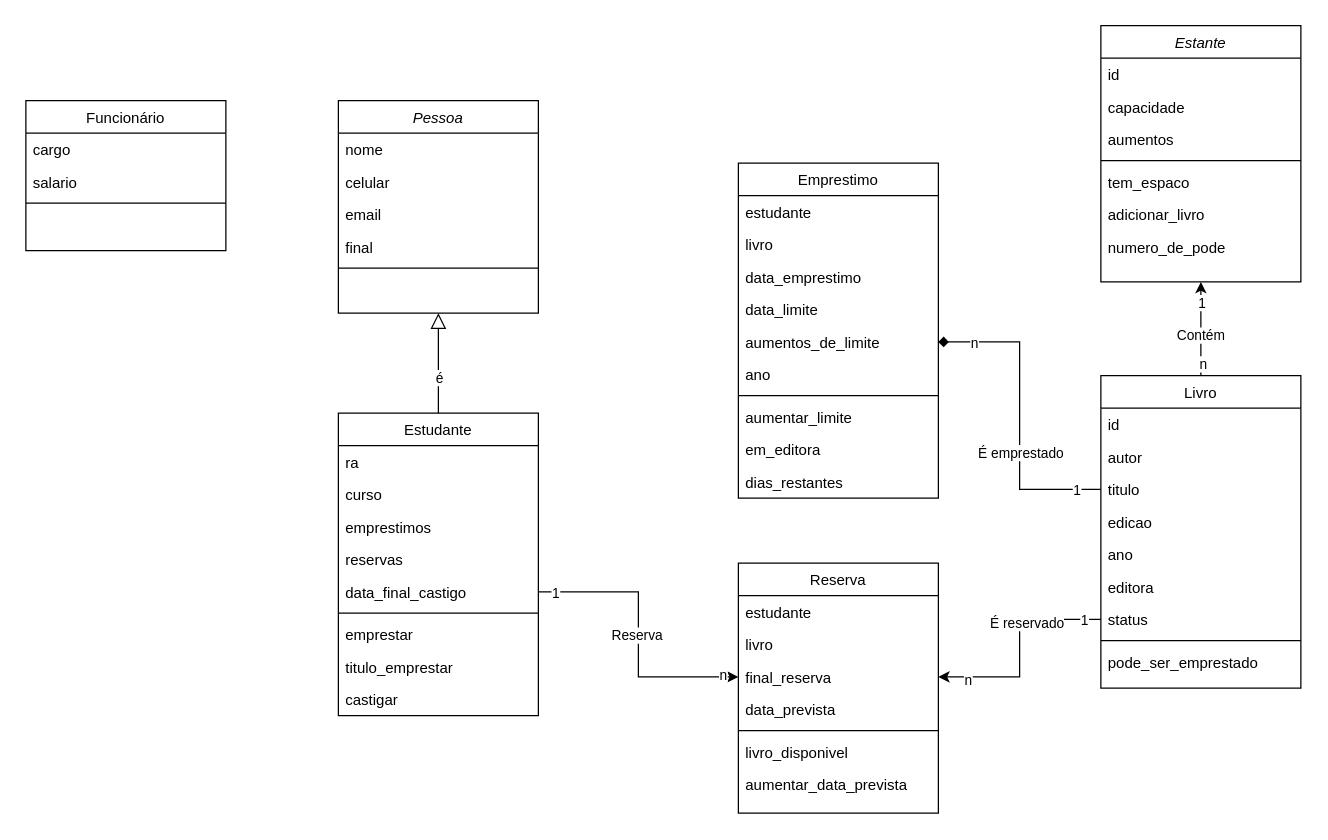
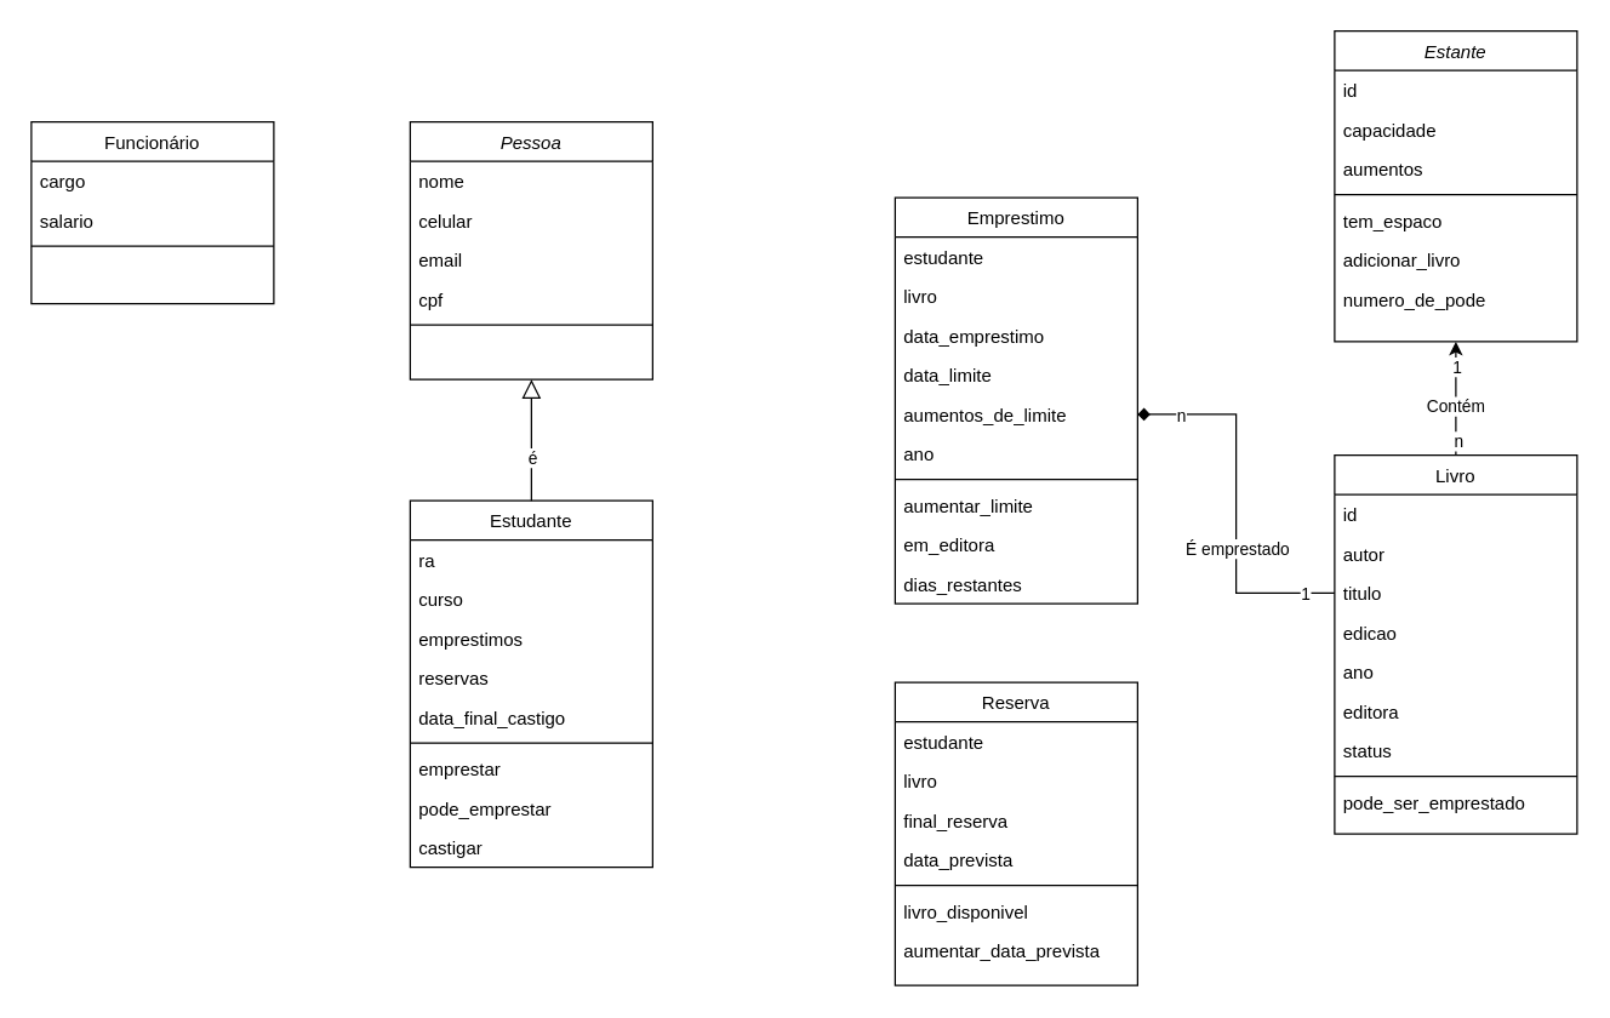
  <mxCell id="0" />
  <mxCell id="1" parent="0" />
  <mxCell id="2" value="Pessoa" style="swimlane;fontStyle=2;align=center;verticalAlign=top;childLayout=stackLayout;horizontal=1;startSize=26;horizontalStack=0;resizeParent=1;resizeLast=0;collapsible=1;marginBottom=0;rounded=0;shadow=0;strokeWidth=1;" parent="1" vertex="1"><mxGeometry x="270" y="80" width="160" height="170" as="geometry"><mxRectangle x="230" y="140" width="160" height="26" as="alternateBounds" /></mxGeometry></mxCell>
  <mxCell id="3" value="nome" style="text;align=left;verticalAlign=top;spacingLeft=4;spacingRight=4;overflow=hidden;rotatable=0;points=[[0,0.5],[1,0.5]];portConstraint=eastwest;" parent="2" vertex="1"><mxGeometry y="26" width="160" height="26" as="geometry" /></mxCell>
  <mxCell id="4" value="celular" style="text;align=left;verticalAlign=top;spacingLeft=4;spacingRight=4;overflow=hidden;rotatable=0;points=[[0,0.5],[1,0.5]];portConstraint=eastwest;rounded=0;shadow=0;html=0;" parent="2" vertex="1"><mxGeometry y="52" width="160" height="26" as="geometry" /></mxCell>
  <mxCell id="5" value="email" style="text;align=left;verticalAlign=top;spacingLeft=4;spacingRight=4;overflow=hidden;rotatable=0;points=[[0,0.5],[1,0.5]];portConstraint=eastwest;rounded=0;shadow=0;html=0;" vertex="1" parent="2"><mxGeometry y="78" width="160" height="26" as="geometry" /></mxCell>
- <mxCell id="6" value="final" style="text;align=left;verticalAlign=top;spacingLeft=4;spacingRight=4;overflow=hidden;rotatable=0;points=[[0,0.5],[1,0.5]];portConstraint=eastwest;rounded=0;shadow=0;html=0;" vertex="1" parent="2"><mxGeometry y="104" width="160" height="26" as="geometry" /></mxCell>
+ <mxCell id="6" value="cpf" style="text;align=left;verticalAlign=top;spacingLeft=4;spacingRight=4;overflow=hidden;rotatable=0;points=[[0,0.5],[1,0.5]];portConstraint=eastwest;rounded=0;shadow=0;html=0;" vertex="1" parent="2"><mxGeometry y="104" width="160" height="26" as="geometry" /></mxCell>
  <mxCell id="7" value="" style="line;html=1;strokeWidth=1;align=left;verticalAlign=middle;spacingTop=-1;spacingLeft=3;spacingRight=3;rotatable=0;labelPosition=right;points=[];portConstraint=eastwest;" parent="2" vertex="1"><mxGeometry y="130" width="160" height="8" as="geometry" /></mxCell>
  <mxCell id="8" value="Estudante" style="swimlane;fontStyle=0;align=center;verticalAlign=top;childLayout=stackLayout;horizontal=1;startSize=26;horizontalStack=0;resizeParent=1;resizeLast=0;collapsible=1;marginBottom=0;rounded=0;shadow=0;strokeWidth=1;" parent="1" vertex="1"><mxGeometry x="270" y="330" width="160" height="242" as="geometry"><mxRectangle x="130" y="380" width="160" height="26" as="alternateBounds" /></mxGeometry></mxCell>
  <mxCell id="9" value="ra" style="text;align=left;verticalAlign=top;spacingLeft=4;spacingRight=4;overflow=hidden;rotatable=0;points=[[0,0.5],[1,0.5]];portConstraint=eastwest;" parent="8" vertex="1"><mxGeometry y="26" width="160" height="26" as="geometry" /></mxCell>
  <mxCell id="10" value="curso" style="text;align=left;verticalAlign=top;spacingLeft=4;spacingRight=4;overflow=hidden;rotatable=0;points=[[0,0.5],[1,0.5]];portConstraint=eastwest;rounded=0;shadow=0;html=0;" vertex="1" parent="8"><mxGeometry y="52" width="160" height="26" as="geometry" /></mxCell>
  <mxCell id="11" value="emprestimos" style="text;align=left;verticalAlign=top;spacingLeft=4;spacingRight=4;overflow=hidden;rotatable=0;points=[[0,0.5],[1,0.5]];portConstraint=eastwest;rounded=0;shadow=0;html=0;" vertex="1" parent="8"><mxGeometry y="78" width="160" height="26" as="geometry" /></mxCell>
  <mxCell id="12" value="reservas" style="text;align=left;verticalAlign=top;spacingLeft=4;spacingRight=4;overflow=hidden;rotatable=0;points=[[0,0.5],[1,0.5]];portConstraint=eastwest;rounded=0;shadow=0;html=0;" vertex="1" parent="8"><mxGeometry y="104" width="160" height="26" as="geometry" /></mxCell>
  <mxCell id="13" value="data_final_castigo" style="text;align=left;verticalAlign=top;spacingLeft=4;spacingRight=4;overflow=hidden;rotatable=0;points=[[0,0.5],[1,0.5]];portConstraint=eastwest;rounded=0;shadow=0;html=0;" vertex="1" parent="8"><mxGeometry y="130" width="160" height="26" as="geometry" /></mxCell>
  <mxCell id="14" value="" style="line;html=1;strokeWidth=1;align=left;verticalAlign=middle;spacingTop=-1;spacingLeft=3;spacingRight=3;rotatable=0;labelPosition=right;points=[];portConstraint=eastwest;" parent="8" vertex="1"><mxGeometry y="156" width="160" height="8" as="geometry" /></mxCell>
  <mxCell id="15" value="emprestar" style="text;align=left;verticalAlign=top;spacingLeft=4;spacingRight=4;overflow=hidden;rotatable=0;points=[[0,0.5],[1,0.5]];portConstraint=eastwest;" parent="8" vertex="1"><mxGeometry y="164" width="160" height="26" as="geometry" /></mxCell>
- <mxCell id="16" value="titulo_emprestar" style="text;align=left;verticalAlign=top;spacingLeft=4;spacingRight=4;overflow=hidden;rotatable=0;points=[[0,0.5],[1,0.5]];portConstraint=eastwest;" vertex="1" parent="8"><mxGeometry y="190" width="160" height="26" as="geometry" /></mxCell>
+ <mxCell id="16" value="pode_emprestar" style="text;align=left;verticalAlign=top;spacingLeft=4;spacingRight=4;overflow=hidden;rotatable=0;points=[[0,0.5],[1,0.5]];portConstraint=eastwest;" vertex="1" parent="8"><mxGeometry y="190" width="160" height="26" as="geometry" /></mxCell>
  <mxCell id="17" value="castigar" style="text;align=left;verticalAlign=top;spacingLeft=4;spacingRight=4;overflow=hidden;rotatable=0;points=[[0,0.5],[1,0.5]];portConstraint=eastwest;" vertex="1" parent="8"><mxGeometry y="216" width="160" height="26" as="geometry" /></mxCell>
  <mxCell id="18" value="" style="endArrow=block;endSize=10;endFill=0;shadow=0;strokeWidth=1;rounded=0;edgeStyle=elbowEdgeStyle;elbow=vertical;" parent="1" source="8" target="2" edge="1"><mxGeometry width="160" relative="1" as="geometry"><mxPoint x="320" y="203" as="sourcePoint" /><mxPoint x="320" y="203" as="targetPoint" /></mxGeometry></mxCell>
  <mxCell id="19" value="é" style="edgeLabel;html=1;align=center;verticalAlign=middle;resizable=0;points=[];" vertex="1" connectable="0" parent="18"><mxGeometry x="-0.27" relative="1" as="geometry"><mxPoint as="offset" /></mxGeometry></mxCell>
  <mxCell id="20" value="Funcionário" style="swimlane;fontStyle=0;align=center;verticalAlign=top;childLayout=stackLayout;horizontal=1;startSize=26;horizontalStack=0;resizeParent=1;resizeLast=0;collapsible=1;marginBottom=0;rounded=0;shadow=0;strokeWidth=1;" parent="1" vertex="1"><mxGeometry x="20" y="80" width="160" height="120" as="geometry"><mxRectangle x="340" y="380" width="170" height="26" as="alternateBounds" /></mxGeometry></mxCell>
  <mxCell id="21" value="cargo" style="text;align=left;verticalAlign=top;spacingLeft=4;spacingRight=4;overflow=hidden;rotatable=0;points=[[0,0.5],[1,0.5]];portConstraint=eastwest;" parent="20" vertex="1"><mxGeometry y="26" width="160" height="26" as="geometry" /></mxCell>
  <mxCell id="22" value="salario" style="text;align=left;verticalAlign=top;spacingLeft=4;spacingRight=4;overflow=hidden;rotatable=0;points=[[0,0.5],[1,0.5]];portConstraint=eastwest;" vertex="1" parent="20"><mxGeometry y="52" width="160" height="26" as="geometry" /></mxCell>
  <mxCell id="23" value="" style="line;html=1;strokeWidth=1;align=left;verticalAlign=middle;spacingTop=-1;spacingLeft=3;spacingRight=3;rotatable=0;labelPosition=right;points=[];portConstraint=eastwest;" parent="20" vertex="1"><mxGeometry y="78" width="160" height="8" as="geometry" /></mxCell>
  <mxCell id="24" style="edgeStyle=orthogonalEdgeStyle;rounded=0;orthogonalLoop=1;jettySize=auto;html=1;entryX=0.5;entryY=1;entryDx=0;entryDy=0;" edge="1" parent="1" source="28" target="69"><mxGeometry relative="1" as="geometry" /></mxCell>
  <mxCell id="25" value="1" style="edgeLabel;html=1;align=center;verticalAlign=middle;resizable=0;points=[];" vertex="1" connectable="0" parent="24"><mxGeometry x="0.579" relative="1" as="geometry"><mxPoint as="offset" /></mxGeometry></mxCell>
  <mxCell id="26" value="n" style="edgeLabel;html=1;align=center;verticalAlign=middle;resizable=0;points=[];" vertex="1" connectable="0" parent="24"><mxGeometry x="-0.728" y="-1" relative="1" as="geometry"><mxPoint as="offset" /></mxGeometry></mxCell>
  <mxCell id="27" value="Contém" style="edgeLabel;html=1;align=center;verticalAlign=middle;resizable=0;points=[];" vertex="1" connectable="0" parent="24"><mxGeometry x="-0.115" y="1" relative="1" as="geometry"><mxPoint as="offset" /></mxGeometry></mxCell>
  <mxCell id="28" value="Livro" style="swimlane;fontStyle=0;align=center;verticalAlign=top;childLayout=stackLayout;horizontal=1;startSize=26;horizontalStack=0;resizeParent=1;resizeLast=0;collapsible=1;marginBottom=0;rounded=0;shadow=0;strokeWidth=1;" parent="1" vertex="1"><mxGeometry x="880" y="300" width="160" height="250" as="geometry"><mxRectangle x="550" y="140" width="160" height="26" as="alternateBounds" /></mxGeometry></mxCell>
  <mxCell id="29" value="id" style="text;align=left;verticalAlign=top;spacingLeft=4;spacingRight=4;overflow=hidden;rotatable=0;points=[[0,0.5],[1,0.5]];portConstraint=eastwest;" parent="28" vertex="1"><mxGeometry y="26" width="160" height="26" as="geometry" /></mxCell>
  <mxCell id="30" value="autor" style="text;align=left;verticalAlign=top;spacingLeft=4;spacingRight=4;overflow=hidden;rotatable=0;points=[[0,0.5],[1,0.5]];portConstraint=eastwest;rounded=0;shadow=0;html=0;" parent="28" vertex="1"><mxGeometry y="52" width="160" height="26" as="geometry" /></mxCell>
  <mxCell id="31" value="titulo" style="text;align=left;verticalAlign=top;spacingLeft=4;spacingRight=4;overflow=hidden;rotatable=0;points=[[0,0.5],[1,0.5]];portConstraint=eastwest;rounded=0;shadow=0;html=0;" parent="28" vertex="1"><mxGeometry y="78" width="160" height="26" as="geometry" /></mxCell>
  <mxCell id="32" value="edicao" style="text;align=left;verticalAlign=top;spacingLeft=4;spacingRight=4;overflow=hidden;rotatable=0;points=[[0,0.5],[1,0.5]];portConstraint=eastwest;rounded=0;shadow=0;html=0;" parent="28" vertex="1"><mxGeometry y="104" width="160" height="26" as="geometry" /></mxCell>
  <mxCell id="33" value="ano" style="text;align=left;verticalAlign=top;spacingLeft=4;spacingRight=4;overflow=hidden;rotatable=0;points=[[0,0.5],[1,0.5]];portConstraint=eastwest;rounded=0;shadow=0;html=0;" vertex="1" parent="28"><mxGeometry y="130" width="160" height="26" as="geometry" /></mxCell>
  <mxCell id="34" value="editora" style="text;align=left;verticalAlign=top;spacingLeft=4;spacingRight=4;overflow=hidden;rotatable=0;points=[[0,0.5],[1,0.5]];portConstraint=eastwest;rounded=0;shadow=0;html=0;" vertex="1" parent="28"><mxGeometry y="156" width="160" height="26" as="geometry" /></mxCell>
  <mxCell id="35" value="status" style="text;align=left;verticalAlign=top;spacingLeft=4;spacingRight=4;overflow=hidden;rotatable=0;points=[[0,0.5],[1,0.5]];portConstraint=eastwest;rounded=0;shadow=0;html=0;" parent="28" vertex="1"><mxGeometry y="182" width="160" height="26" as="geometry" /></mxCell>
  <mxCell id="36" value="" style="line;html=1;strokeWidth=1;align=left;verticalAlign=middle;spacingTop=-1;spacingLeft=3;spacingRight=3;rotatable=0;labelPosition=right;points=[];portConstraint=eastwest;" parent="28" vertex="1"><mxGeometry y="208" width="160" height="8" as="geometry" /></mxCell>
  <mxCell id="37" value="pode_ser_emprestado" style="text;align=left;verticalAlign=top;spacingLeft=4;spacingRight=4;overflow=hidden;rotatable=0;points=[[0,0.5],[1,0.5]];portConstraint=eastwest;" parent="28" vertex="1"><mxGeometry y="216" width="160" height="26" as="geometry" /></mxCell>
  <mxCell id="38" value="Emprestimo" style="swimlane;fontStyle=0;align=center;verticalAlign=top;childLayout=stackLayout;horizontal=1;startSize=26;horizontalStack=0;resizeParent=1;resizeLast=0;collapsible=1;marginBottom=0;rounded=0;shadow=0;strokeWidth=1;" vertex="1" parent="1"><mxGeometry x="590" y="130" width="160" height="268" as="geometry"><mxRectangle x="550" y="140" width="160" height="26" as="alternateBounds" /></mxGeometry></mxCell>
  <mxCell id="39" value="estudante" style="text;align=left;verticalAlign=top;spacingLeft=4;spacingRight=4;overflow=hidden;rotatable=0;points=[[0,0.5],[1,0.5]];portConstraint=eastwest;" vertex="1" parent="38"><mxGeometry y="26" width="160" height="26" as="geometry" /></mxCell>
  <mxCell id="40" value="livro" style="text;align=left;verticalAlign=top;spacingLeft=4;spacingRight=4;overflow=hidden;rotatable=0;points=[[0,0.5],[1,0.5]];portConstraint=eastwest;rounded=0;shadow=0;html=0;" vertex="1" parent="38"><mxGeometry y="52" width="160" height="26" as="geometry" /></mxCell>
  <mxCell id="41" value="data_emprestimo" style="text;align=left;verticalAlign=top;spacingLeft=4;spacingRight=4;overflow=hidden;rotatable=0;points=[[0,0.5],[1,0.5]];portConstraint=eastwest;rounded=0;shadow=0;html=0;" vertex="1" parent="38"><mxGeometry y="78" width="160" height="26" as="geometry" /></mxCell>
  <mxCell id="42" value="data_limite" style="text;align=left;verticalAlign=top;spacingLeft=4;spacingRight=4;overflow=hidden;rotatable=0;points=[[0,0.5],[1,0.5]];portConstraint=eastwest;rounded=0;shadow=0;html=0;" vertex="1" parent="38"><mxGeometry y="104" width="160" height="26" as="geometry" /></mxCell>
  <mxCell id="43" value="aumentos_de_limite" style="text;align=left;verticalAlign=top;spacingLeft=4;spacingRight=4;overflow=hidden;rotatable=0;points=[[0,0.5],[1,0.5]];portConstraint=eastwest;rounded=0;shadow=0;html=0;" vertex="1" parent="38"><mxGeometry y="130" width="160" height="26" as="geometry" /></mxCell>
  <mxCell id="44" value="ano" style="text;align=left;verticalAlign=top;spacingLeft=4;spacingRight=4;overflow=hidden;rotatable=0;points=[[0,0.5],[1,0.5]];portConstraint=eastwest;rounded=0;shadow=0;html=0;" vertex="1" parent="38"><mxGeometry y="156" width="160" height="26" as="geometry" /></mxCell>
  <mxCell id="45" value="" style="line;html=1;strokeWidth=1;align=left;verticalAlign=middle;spacingTop=-1;spacingLeft=3;spacingRight=3;rotatable=0;labelPosition=right;points=[];portConstraint=eastwest;" vertex="1" parent="38"><mxGeometry y="182" width="160" height="8" as="geometry" /></mxCell>
  <mxCell id="46" value="aumentar_limite" style="text;align=left;verticalAlign=top;spacingLeft=4;spacingRight=4;overflow=hidden;rotatable=0;points=[[0,0.5],[1,0.5]];portConstraint=eastwest;" vertex="1" parent="38"><mxGeometry y="190" width="160" height="26" as="geometry" /></mxCell>
  <mxCell id="47" value="em_editora" style="text;align=left;verticalAlign=top;spacingLeft=4;spacingRight=4;overflow=hidden;rotatable=0;points=[[0,0.5],[1,0.5]];portConstraint=eastwest;" vertex="1" parent="38"><mxGeometry y="216" width="160" height="26" as="geometry" /></mxCell>
  <mxCell id="48" value="dias_restantes" style="text;align=left;verticalAlign=top;spacingLeft=4;spacingRight=4;overflow=hidden;rotatable=0;points=[[0,0.5],[1,0.5]];portConstraint=eastwest;" vertex="1" parent="38"><mxGeometry y="242" width="160" height="26" as="geometry" /></mxCell>
  <mxCell id="49" style="edgeStyle=orthogonalEdgeStyle;rounded=0;orthogonalLoop=1;jettySize=auto;html=1;entryX=1;entryY=0.5;entryDx=0;entryDy=0;endArrow=diamond;" edge="1" parent="1" source="31" target="43"><mxGeometry relative="1" as="geometry" /></mxCell>
  <mxCell id="50" value="É emprestado" style="edgeLabel;html=1;align=center;verticalAlign=middle;resizable=0;points=[];" vertex="1" connectable="0" parent="49"><mxGeometry x="-0.236" relative="1" as="geometry"><mxPoint as="offset" /></mxGeometry></mxCell>
  <mxCell id="51" value="n" style="edgeLabel;html=1;align=center;verticalAlign=middle;resizable=0;points=[];" vertex="1" connectable="0" parent="49"><mxGeometry x="0.776" relative="1" as="geometry"><mxPoint as="offset" /></mxGeometry></mxCell>
  <mxCell id="52" value="1" style="edgeLabel;html=1;align=center;verticalAlign=middle;resizable=0;points=[];" vertex="1" connectable="0" parent="49"><mxGeometry x="-0.839" relative="1" as="geometry"><mxPoint as="offset" /></mxGeometry></mxCell>
  <mxCell id="53" value="Reserva" style="swimlane;fontStyle=0;align=center;verticalAlign=top;childLayout=stackLayout;horizontal=1;startSize=26;horizontalStack=0;resizeParent=1;resizeLast=0;collapsible=1;marginBottom=0;rounded=0;shadow=0;strokeWidth=1;" vertex="1" parent="1"><mxGeometry x="590" y="450" width="160" height="200" as="geometry"><mxRectangle x="550" y="140" width="160" height="26" as="alternateBounds" /></mxGeometry></mxCell>
  <mxCell id="54" value="estudante" style="text;align=left;verticalAlign=top;spacingLeft=4;spacingRight=4;overflow=hidden;rotatable=0;points=[[0,0.5],[1,0.5]];portConstraint=eastwest;" vertex="1" parent="53"><mxGeometry y="26" width="160" height="26" as="geometry" /></mxCell>
  <mxCell id="55" value="livro" style="text;align=left;verticalAlign=top;spacingLeft=4;spacingRight=4;overflow=hidden;rotatable=0;points=[[0,0.5],[1,0.5]];portConstraint=eastwest;rounded=0;shadow=0;html=0;" vertex="1" parent="53"><mxGeometry y="52" width="160" height="26" as="geometry" /></mxCell>
  <mxCell id="56" value="final_reserva" style="text;align=left;verticalAlign=top;spacingLeft=4;spacingRight=4;overflow=hidden;rotatable=0;points=[[0,0.5],[1,0.5]];portConstraint=eastwest;rounded=0;shadow=0;html=0;" vertex="1" parent="53"><mxGeometry y="78" width="160" height="26" as="geometry" /></mxCell>
  <mxCell id="57" value="data_prevista" style="text;align=left;verticalAlign=top;spacingLeft=4;spacingRight=4;overflow=hidden;rotatable=0;points=[[0,0.5],[1,0.5]];portConstraint=eastwest;rounded=0;shadow=0;html=0;" vertex="1" parent="53"><mxGeometry y="104" width="160" height="26" as="geometry" /></mxCell>
  <mxCell id="58" value="" style="line;html=1;strokeWidth=1;align=left;verticalAlign=middle;spacingTop=-1;spacingLeft=3;spacingRight=3;rotatable=0;labelPosition=right;points=[];portConstraint=eastwest;" vertex="1" parent="53"><mxGeometry y="130" width="160" height="8" as="geometry" /></mxCell>
  <mxCell id="59" value="livro_disponivel" style="text;align=left;verticalAlign=top;spacingLeft=4;spacingRight=4;overflow=hidden;rotatable=0;points=[[0,0.5],[1,0.5]];portConstraint=eastwest;" vertex="1" parent="53"><mxGeometry y="138" width="160" height="26" as="geometry" /></mxCell>
  <mxCell id="60" value="aumentar_data_prevista" style="text;align=left;verticalAlign=top;spacingLeft=4;spacingRight=4;overflow=hidden;rotatable=0;points=[[0,0.5],[1,0.5]];portConstraint=eastwest;" vertex="1" parent="53"><mxGeometry y="164" width="160" height="26" as="geometry" /></mxCell>
- <mxCell id="61" style="edgeStyle=orthogonalEdgeStyle;rounded=0;orthogonalLoop=1;jettySize=auto;html=1;entryX=0;entryY=0.5;entryDx=0;entryDy=0;" edge="1" parent="1" source="13" target="56"><mxGeometry relative="1" as="geometry" /></mxCell>
- <mxCell id="62" value="Reserva" style="edgeLabel;html=1;align=center;verticalAlign=middle;resizable=0;points=[];" vertex="1" connectable="0" parent="61"><mxGeometry x="-0.001" y="-2" relative="1" as="geometry"><mxPoint as="offset" /></mxGeometry></mxCell>
- <mxCell id="63" value="1" style="edgeLabel;html=1;align=center;verticalAlign=middle;resizable=0;points=[];" vertex="1" connectable="0" parent="61"><mxGeometry x="-0.886" relative="1" as="geometry"><mxPoint as="offset" /></mxGeometry></mxCell>
- <mxCell id="64" value="n" style="edgeLabel;html=1;align=center;verticalAlign=middle;resizable=0;points=[];" vertex="1" connectable="0" parent="61"><mxGeometry x="0.889" y="2" relative="1" as="geometry"><mxPoint as="offset" /></mxGeometry></mxCell>
- <mxCell id="65" style="edgeStyle=orthogonalEdgeStyle;rounded=0;orthogonalLoop=1;jettySize=auto;html=1;entryX=1;entryY=0.5;entryDx=0;entryDy=0;" edge="1" parent="1" source="35" target="56"><mxGeometry relative="1" as="geometry" /></mxCell>
- <mxCell id="66" value="É reservado" style="edgeLabel;html=1;align=center;verticalAlign=middle;resizable=0;points=[];" vertex="1" connectable="0" parent="65"><mxGeometry x="-0.321" y="2" relative="1" as="geometry"><mxPoint as="offset" /></mxGeometry></mxCell>
- <mxCell id="67" value="n" style="edgeLabel;html=1;align=center;verticalAlign=middle;resizable=0;points=[];" vertex="1" connectable="0" parent="65"><mxGeometry x="0.736" y="2" relative="1" as="geometry"><mxPoint as="offset" /></mxGeometry></mxCell>
- <mxCell id="68" value="1" style="edgeLabel;html=1;align=center;verticalAlign=middle;resizable=0;points=[];" vertex="1" connectable="0" parent="65"><mxGeometry x="-0.843" relative="1" as="geometry"><mxPoint as="offset" /></mxGeometry></mxCell>
  <mxCell id="69" value="Estante" style="swimlane;fontStyle=2;align=center;verticalAlign=top;childLayout=stackLayout;horizontal=1;startSize=26;horizontalStack=0;resizeParent=1;resizeLast=0;collapsible=1;marginBottom=0;rounded=0;shadow=0;strokeWidth=1;" vertex="1" parent="1"><mxGeometry x="880" y="20" width="160" height="205" as="geometry"><mxRectangle x="230" y="140" width="160" height="26" as="alternateBounds" /></mxGeometry></mxCell>
  <mxCell id="70" value="id" style="text;align=left;verticalAlign=top;spacingLeft=4;spacingRight=4;overflow=hidden;rotatable=0;points=[[0,0.5],[1,0.5]];portConstraint=eastwest;" vertex="1" parent="69"><mxGeometry y="26" width="160" height="26" as="geometry" /></mxCell>
  <mxCell id="71" value="capacidade" style="text;align=left;verticalAlign=top;spacingLeft=4;spacingRight=4;overflow=hidden;rotatable=0;points=[[0,0.5],[1,0.5]];portConstraint=eastwest;rounded=0;shadow=0;html=0;" vertex="1" parent="69"><mxGeometry y="52" width="160" height="26" as="geometry" /></mxCell>
  <mxCell id="72" value="aumentos" style="text;align=left;verticalAlign=top;spacingLeft=4;spacingRight=4;overflow=hidden;rotatable=0;points=[[0,0.5],[1,0.5]];portConstraint=eastwest;rounded=0;shadow=0;html=0;" vertex="1" parent="69"><mxGeometry y="78" width="160" height="26" as="geometry" /></mxCell>
  <mxCell id="73" value="" style="line;html=1;strokeWidth=1;align=left;verticalAlign=middle;spacingTop=-1;spacingLeft=3;spacingRight=3;rotatable=0;labelPosition=right;points=[];portConstraint=eastwest;" vertex="1" parent="69"><mxGeometry y="104" width="160" height="8" as="geometry" /></mxCell>
  <mxCell id="74" value="tem_espaco" style="text;align=left;verticalAlign=top;spacingLeft=4;spacingRight=4;overflow=hidden;rotatable=0;points=[[0,0.5],[1,0.5]];portConstraint=eastwest;rounded=0;shadow=0;html=0;" vertex="1" parent="69"><mxGeometry y="112" width="160" height="26" as="geometry" /></mxCell>
  <mxCell id="75" value="adicionar_livro" style="text;align=left;verticalAlign=top;spacingLeft=4;spacingRight=4;overflow=hidden;rotatable=0;points=[[0,0.5],[1,0.5]];portConstraint=eastwest;rounded=0;shadow=0;html=0;" vertex="1" parent="69"><mxGeometry y="138" width="160" height="26" as="geometry" /></mxCell>
  <mxCell id="76" value="numero_de_pode" style="text;align=left;verticalAlign=top;spacingLeft=4;spacingRight=4;overflow=hidden;rotatable=0;points=[[0,0.5],[1,0.5]];portConstraint=eastwest;rounded=0;shadow=0;html=0;" vertex="1" parent="69"><mxGeometry y="164" width="160" height="26" as="geometry" /></mxCell>
